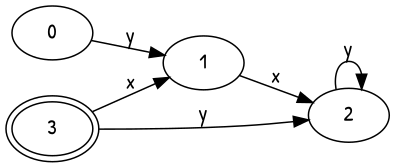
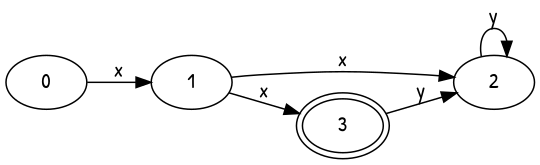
  digraph {
    fontname="Patrick Hand"
    ordering=out
    rankdir=LR
    node [fontname="Patrick Hand"]
    edge [fontname="Patrick Hand"]
    n1 [label=0]
    n2 [label=1]
    n3 [label=2]
    n4 [label=3 peripheries=2]
-   n1 -> n2 [label=y]
+   n1 -> n2 [label=x]
    n2 -> n3 [label=x]
-   n4 -> n2 [label=x]
+   n2 -> n4 [label=x]
    n3 -> n3 [label=y]
    n4 -> n3 [label=y]
  }
